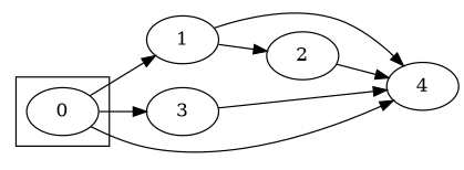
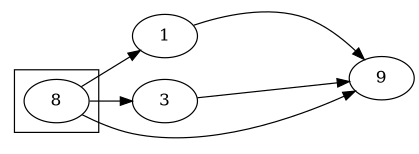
  digraph {
    rankdir=LR
-   0 [height=0.5 width=0.75]
+   0 [height=0.5 width=0.75 label=8]
    1 [height=0.5 width=0.75]
    3 [height=0.5 width=0.75]
-   4 [height=0.5 width=0.75]
-   2 [height=0.5 width=0.75]
+   4 [height=0.5 width=0.75 label=9]
    subgraph cluster_1 {
      0
    }
    0 -> 1
    0 -> 3
    0 -> 4
    1 -> 4
-   1 -> 2
    3 -> 4
-   2 -> 4
  }
